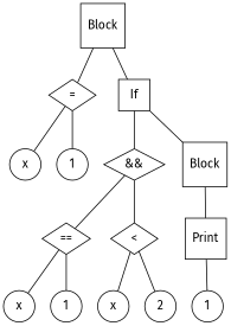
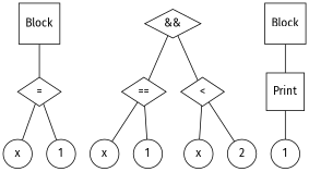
  graph {
    fontname="Fira Sans"
    node [shape=circle fontname="Fira Sans"]
    edge [fontname="Fira Sans"]
    n1 [label=Block shape=square]
    n2 [label="=" shape=diamond]
-   n3 [label=If shape=square]
    n4 [label=x]
    n5 [label=1]
    n6 [label="&&" shape=diamond]
    n7 [label=Block shape=square]
    n8 [label="==" shape=diamond]
    n9 [label="<" shape=diamond]
    n10 [label=x]
    n11 [label=1]
    n12 [label=x]
    n13 [label=2]
    n14 [label=Print shape=square]
    n15 [label=1]
    n1 -- n2
-   n1 -- n3
    n2 -- n4
    n2 -- n5
-   n3 -- n6
-   n3 -- n7
    n6 -- n8
    n6 -- n9
    n7 -- n14
    n8 -- n10
    n8 -- n11
    n9 -- n12
    n9 -- n13
    n14 -- n15
  }
